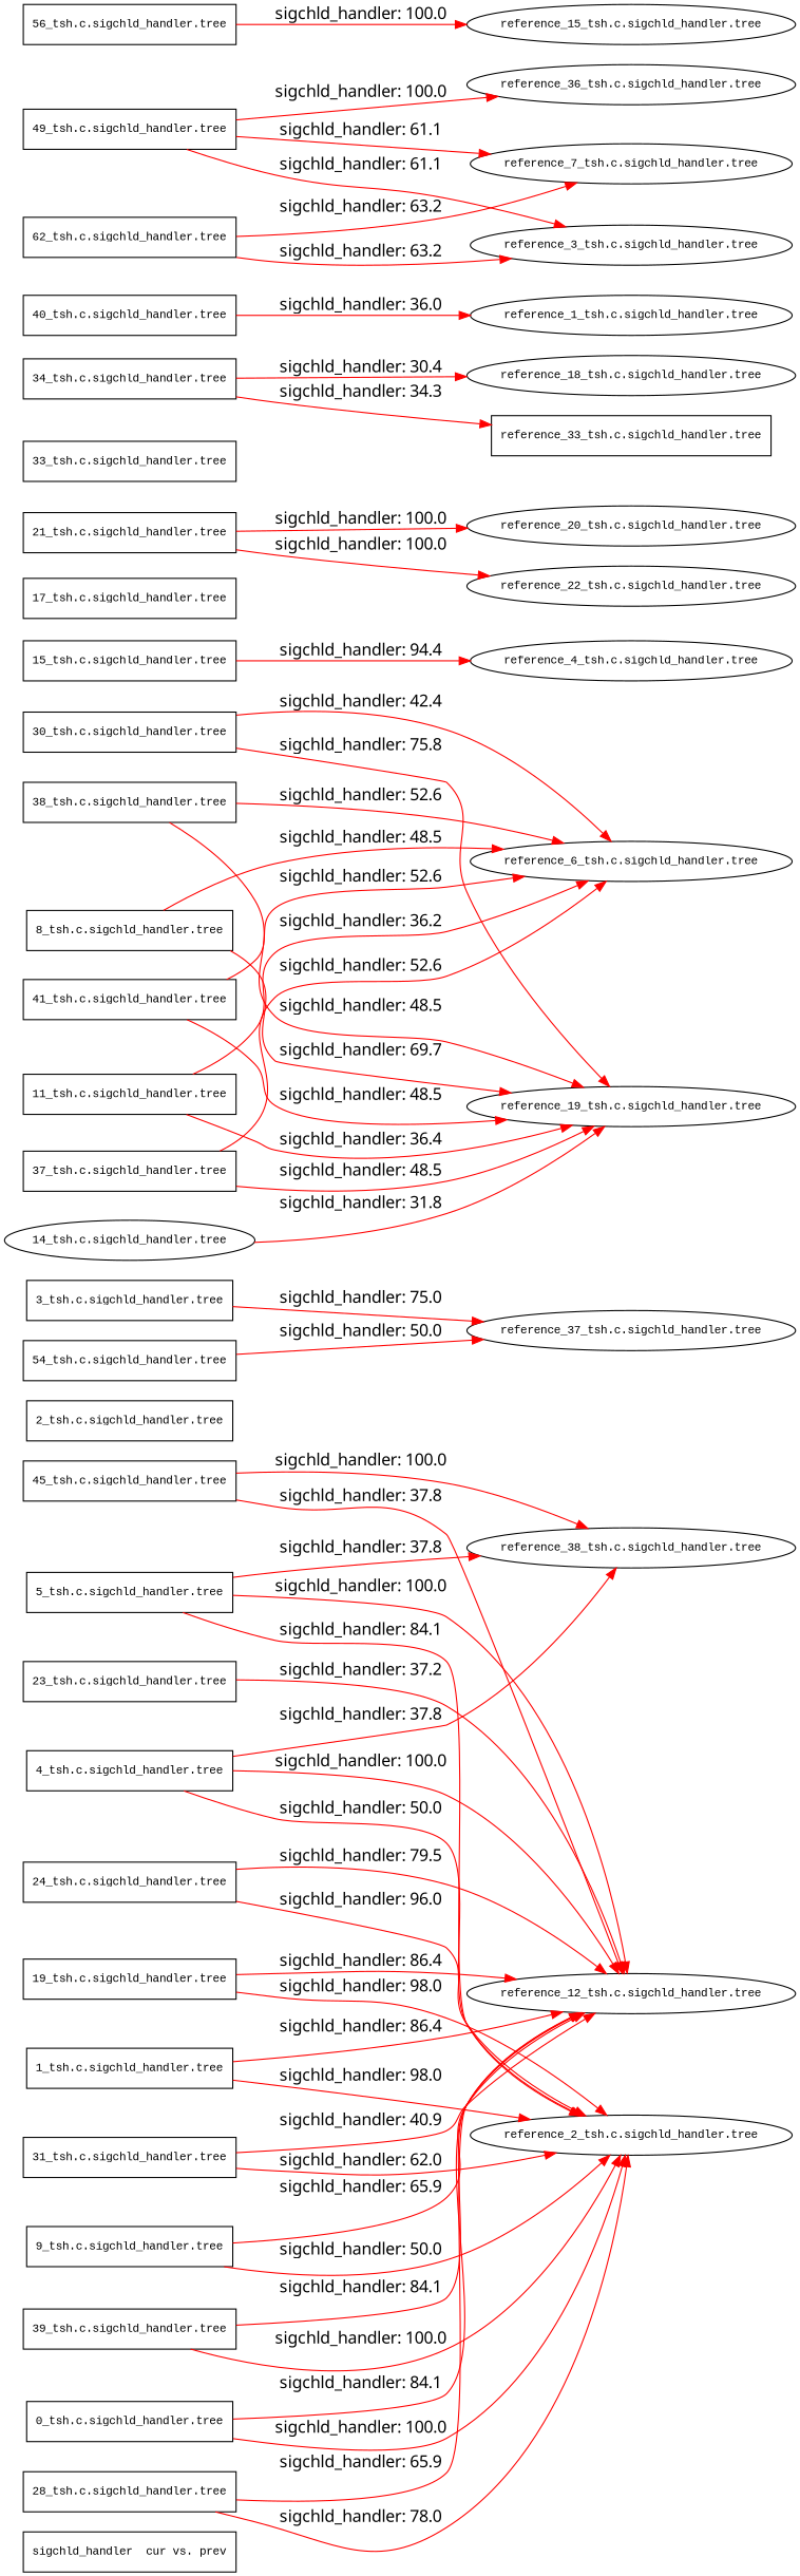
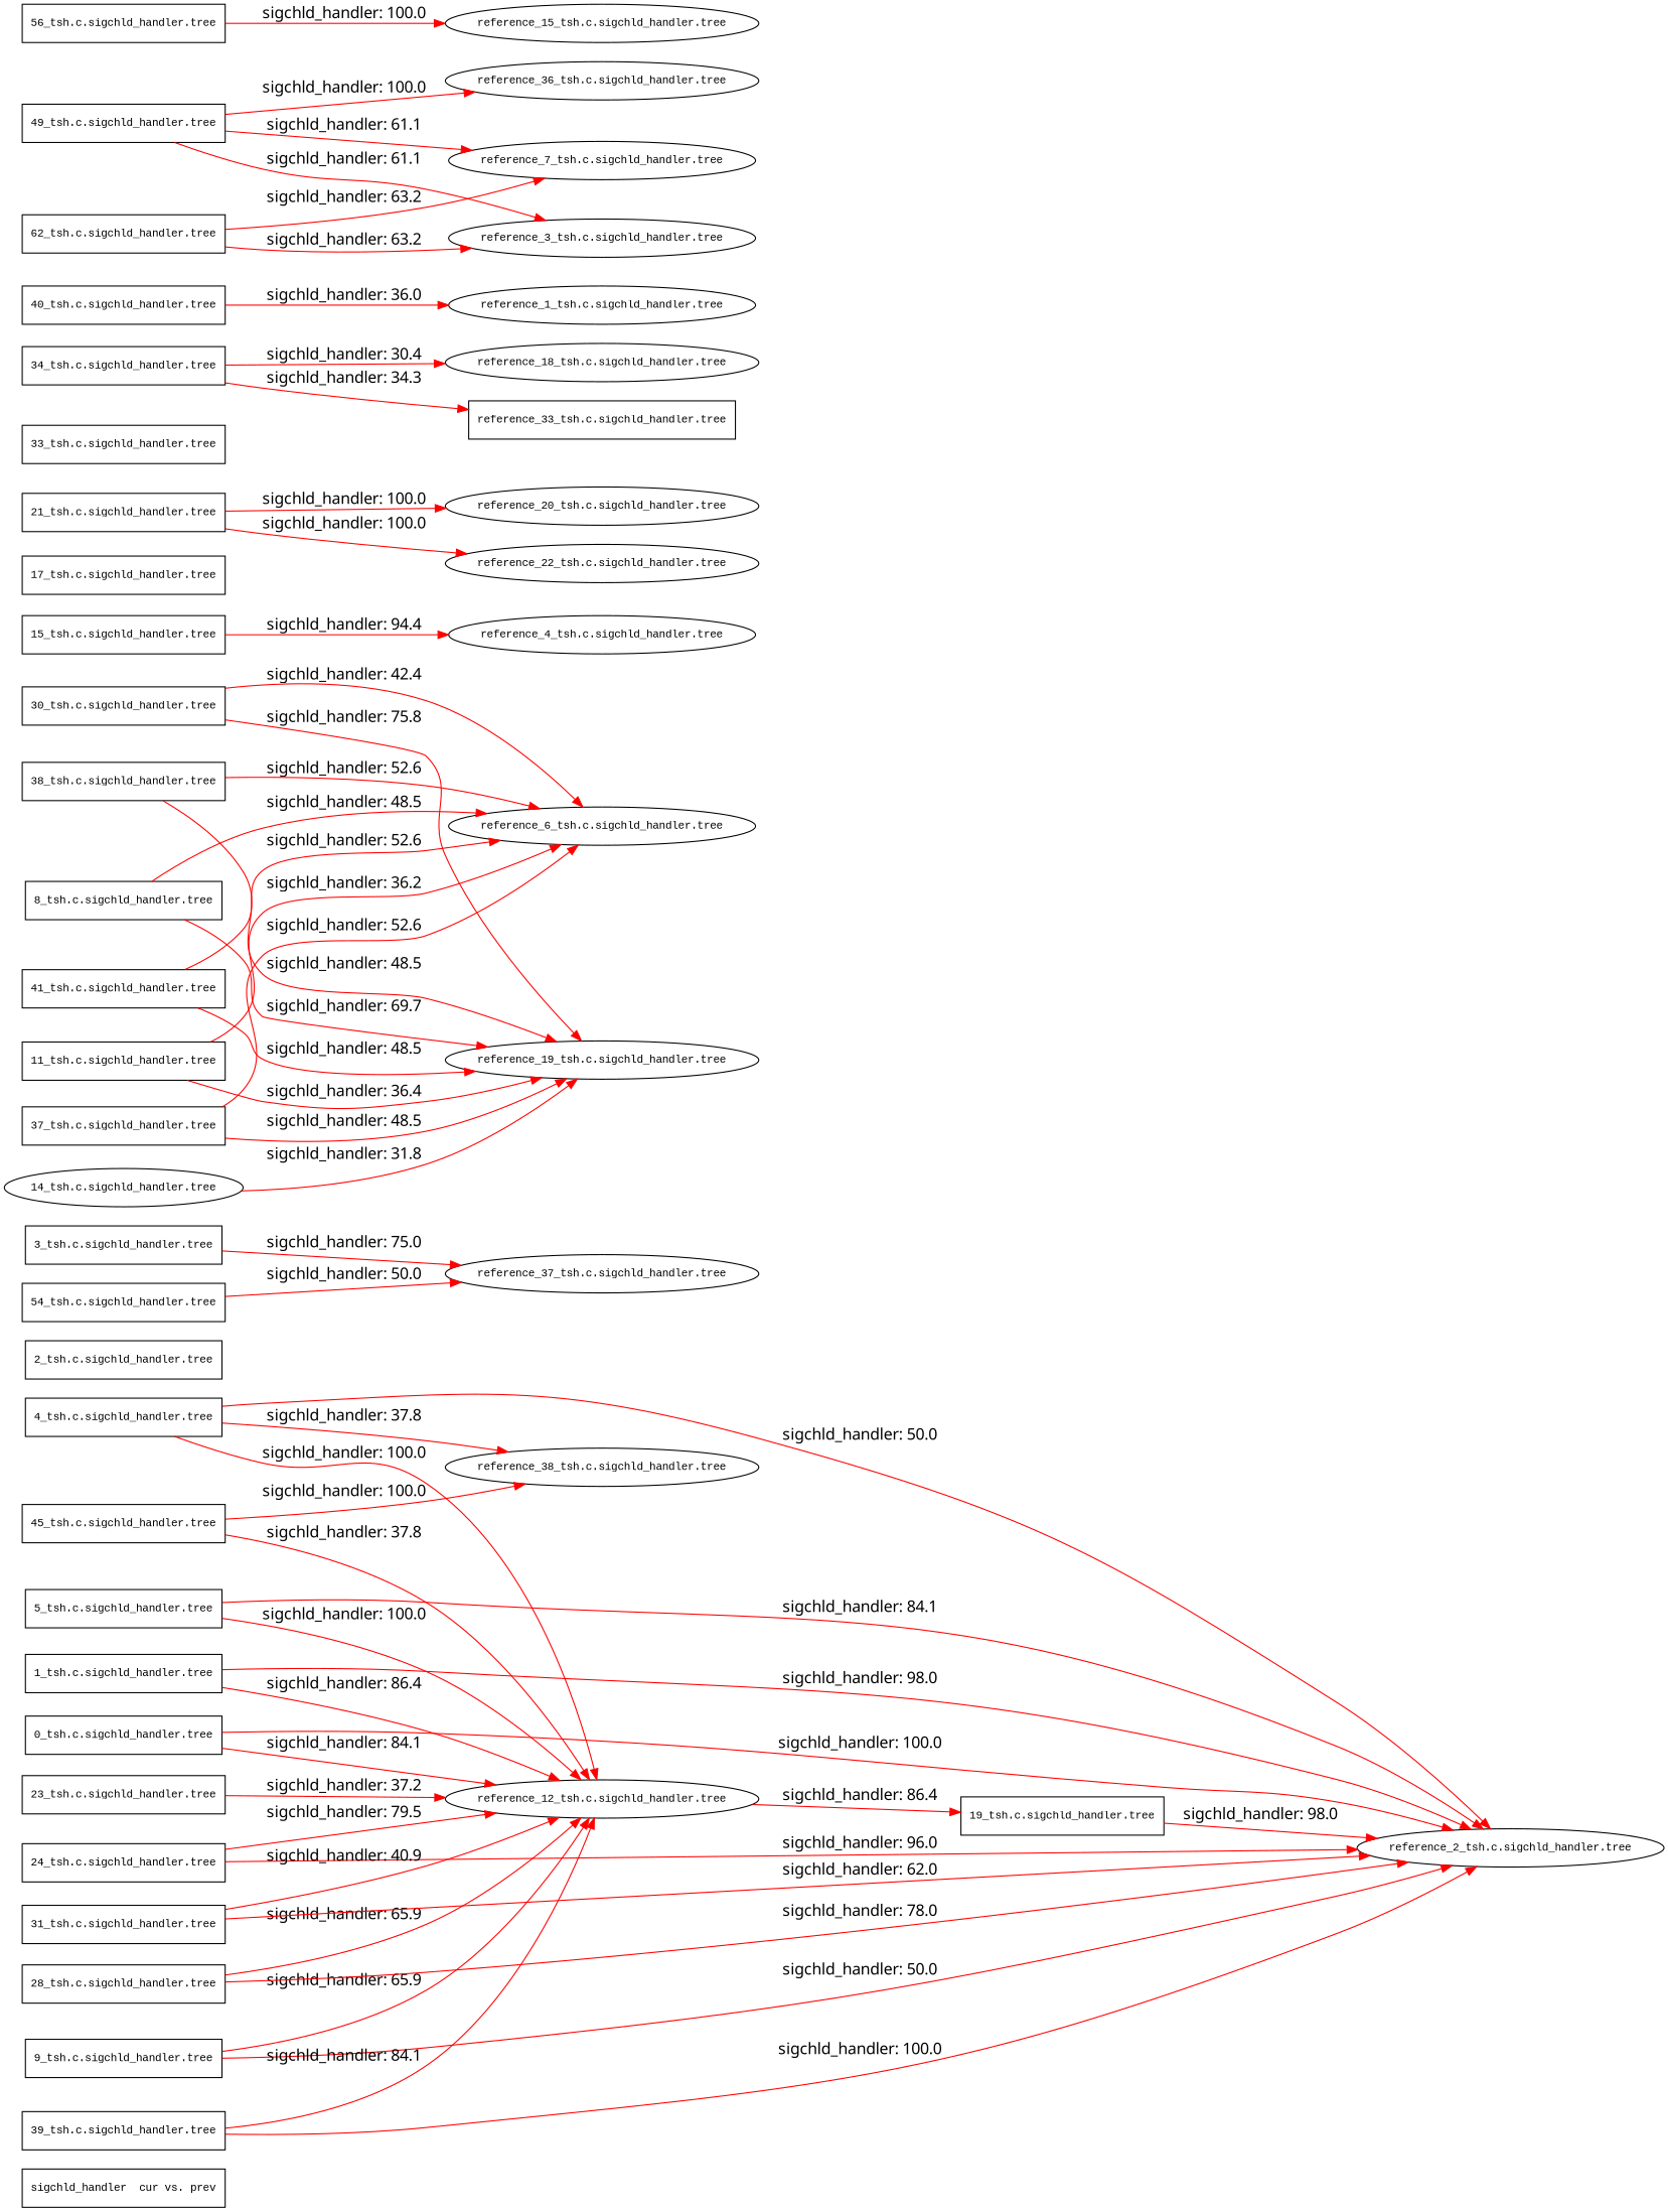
  digraph {
    fontname="Times New Roman"
    fontsize=10
    rankdir=LR
    node [fontname="Courier New" fontsize=10 shape=box]
    edge [color=red fontname="Times New Roman" fontsize=15]
    n1 [label="sigchld_handler  cur vs. prev"]
    n2 [label="0_tsh.c.sigchld_handler.tree"]
    n3 [label="reference_2_tsh.c.sigchld_handler.tree" shape=ellipse]
    n4 [label="reference_12_tsh.c.sigchld_handler.tree" shape=ellipse]
    n5 [label="1_tsh.c.sigchld_handler.tree"]
    n6 [label="2_tsh.c.sigchld_handler.tree"]
    n7 [label="3_tsh.c.sigchld_handler.tree"]
    n8 [label="reference_37_tsh.c.sigchld_handler.tree" shape=ellipse]
    n9 [label="4_tsh.c.sigchld_handler.tree"]
    n10 [label="reference_38_tsh.c.sigchld_handler.tree" shape=ellipse]
    n11 [label="5_tsh.c.sigchld_handler.tree"]
    n12 [label="8_tsh.c.sigchld_handler.tree"]
    n13 [label="reference_6_tsh.c.sigchld_handler.tree" shape=ellipse]
    n14 [label="reference_19_tsh.c.sigchld_handler.tree" shape=ellipse]
    n15 [label="9_tsh.c.sigchld_handler.tree"]
    n16 [label="11_tsh.c.sigchld_handler.tree"]
    n17 [label="14_tsh.c.sigchld_handler.tree" shape=ellipse]
    n18 [label="15_tsh.c.sigchld_handler.tree"]
    n19 [label="reference_4_tsh.c.sigchld_handler.tree" shape=ellipse]
    n20 [label="17_tsh.c.sigchld_handler.tree"]
    n21 [label="19_tsh.c.sigchld_handler.tree"]
    n22 [label="21_tsh.c.sigchld_handler.tree"]
    n23 [label="reference_20_tsh.c.sigchld_handler.tree" shape=ellipse]
    n24 [label="reference_22_tsh.c.sigchld_handler.tree" shape=ellipse]
    n25 [label="23_tsh.c.sigchld_handler.tree"]
    n26 [label="24_tsh.c.sigchld_handler.tree"]
    n27 [label="28_tsh.c.sigchld_handler.tree"]
    n28 [label="30_tsh.c.sigchld_handler.tree"]
    n29 [label="31_tsh.c.sigchld_handler.tree"]
    n30 [label="33_tsh.c.sigchld_handler.tree"]
    n31 [label="34_tsh.c.sigchld_handler.tree"]
    n32 [label="reference_18_tsh.c.sigchld_handler.tree" shape=ellipse]
    n33 [label="reference_33_tsh.c.sigchld_handler.tree"]
    n34 [label="37_tsh.c.sigchld_handler.tree"]
    n35 [label="38_tsh.c.sigchld_handler.tree"]
    n36 [label="39_tsh.c.sigchld_handler.tree"]
    n37 [label="40_tsh.c.sigchld_handler.tree"]
    n38 [label="reference_1_tsh.c.sigchld_handler.tree" shape=ellipse]
    n39 [label="41_tsh.c.sigchld_handler.tree"]
    n40 [label="45_tsh.c.sigchld_handler.tree"]
    n41 [label="49_tsh.c.sigchld_handler.tree"]
    n42 [label="reference_3_tsh.c.sigchld_handler.tree" shape=ellipse]
    n43 [label="reference_7_tsh.c.sigchld_handler.tree" shape=ellipse]
    n44 [label="reference_36_tsh.c.sigchld_handler.tree" shape=ellipse]
    n45 [label="54_tsh.c.sigchld_handler.tree"]
    n46 [label="56_tsh.c.sigchld_handler.tree"]
    n47 [label="reference_15_tsh.c.sigchld_handler.tree" shape=ellipse]
    n48 [label="62_tsh.c.sigchld_handler.tree"]
    n2 -> n3 [label="sigchld_handler: 100.0"]
    n2 -> n4 [label="sigchld_handler: 84.1"]
    n5 -> n3 [label="sigchld_handler: 98.0"]
    n5 -> n4 [label="sigchld_handler: 86.4"]
    n7 -> n8 [label="sigchld_handler: 75.0"]
    n9 -> n3 [label="sigchld_handler: 50.0"]
    n9 -> n4 [label="sigchld_handler: 100.0"]
    n9 -> n10 [label="sigchld_handler: 37.8"]
    n11 -> n3 [label="sigchld_handler: 84.1"]
    n11 -> n4 [label="sigchld_handler: 100.0"]
-   n11 -> n10 [label="sigchld_handler: 37.8"]
    n12 -> n13 [label="sigchld_handler: 48.5"]
    n12 -> n14 [label="sigchld_handler: 69.7"]
    n15 -> n3 [label="sigchld_handler: 50.0"]
    n15 -> n4 [label="sigchld_handler: 65.9"]
    n16 -> n13 [label="sigchld_handler: 36.2"]
    n16 -> n14 [label="sigchld_handler: 36.4"]
    n17 -> n14 [label="sigchld_handler: 31.8"]
    n18 -> n19 [label="sigchld_handler: 94.4"]
    n21 -> n3 [label="sigchld_handler: 98.0"]
-   n21 -> n4 [label="sigchld_handler: 86.4"]
+   n4 -> n21 [label="sigchld_handler: 86.4"]
    n22 -> n23 [label="sigchld_handler: 100.0"]
    n22 -> n24 [label="sigchld_handler: 100.0"]
    n25 -> n4 [label="sigchld_handler: 37.2"]
    n26 -> n3 [label="sigchld_handler: 96.0"]
    n26 -> n4 [label="sigchld_handler: 79.5"]
    n27 -> n3 [label="sigchld_handler: 78.0"]
    n27 -> n4 [label="sigchld_handler: 65.9"]
    n28 -> n13 [label="sigchld_handler: 42.4"]
    n28 -> n14 [label="sigchld_handler: 75.8"]
    n29 -> n3 [label="sigchld_handler: 62.0"]
    n29 -> n4 [label="sigchld_handler: 40.9"]
    n31 -> n32 [label="sigchld_handler: 30.4"]
    n31 -> n33 [label="sigchld_handler: 34.3"]
    n34 -> n13 [label="sigchld_handler: 52.6"]
    n34 -> n14 [label="sigchld_handler: 48.5"]
    n35 -> n13 [label="sigchld_handler: 52.6"]
    n35 -> n14 [label="sigchld_handler: 48.5"]
    n36 -> n3 [label="sigchld_handler: 100.0"]
    n36 -> n4 [label="sigchld_handler: 84.1"]
    n37 -> n38 [label="sigchld_handler: 36.0"]
    n39 -> n13 [label="sigchld_handler: 52.6"]
    n39 -> n14 [label="sigchld_handler: 48.5"]
    n40 -> n4 [label="sigchld_handler: 37.8"]
    n40 -> n10 [label="sigchld_handler: 100.0"]
    n41 -> n42 [label="sigchld_handler: 61.1"]
    n41 -> n43 [label="sigchld_handler: 61.1"]
    n41 -> n44 [label="sigchld_handler: 100.0"]
    n45 -> n8 [label="sigchld_handler: 50.0"]
    n46 -> n47 [label="sigchld_handler: 100.0"]
    n48 -> n42 [label="sigchld_handler: 63.2"]
    n48 -> n43 [label="sigchld_handler: 63.2"]
  }
